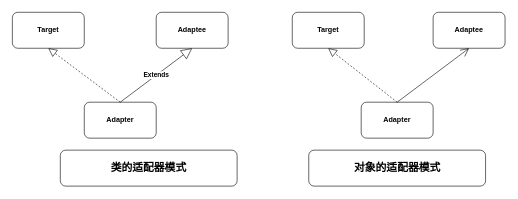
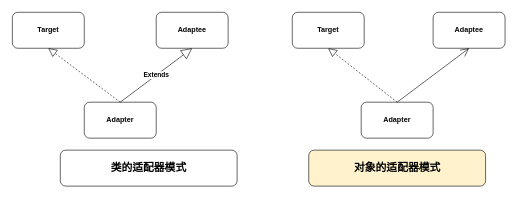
  <mxCell id="0" />
  <mxCell id="1" parent="0" />
  <mxCell id="2" value="Target" style="rounded=1;whiteSpace=wrap;html=1;fontStyle=1" vertex="1" parent="1"><mxGeometry x="20" y="20" width="120" height="60" as="geometry" /></mxCell>
  <mxCell id="3" value="Adaptee" style="rounded=1;whiteSpace=wrap;html=1;fontStyle=1" vertex="1" parent="1"><mxGeometry x="260" y="20" width="120" height="60" as="geometry" /></mxCell>
  <mxCell id="4" value="Target" style="rounded=1;whiteSpace=wrap;html=1;fontStyle=1" vertex="1" parent="1"><mxGeometry x="487" y="20" width="120" height="60" as="geometry" /></mxCell>
  <mxCell id="5" value="Adapter" style="rounded=1;whiteSpace=wrap;html=1;fontStyle=1" vertex="1" parent="1"><mxGeometry x="140" y="170" width="120" height="60" as="geometry" /></mxCell>
  <mxCell id="6" value="" style="endArrow=block;dashed=1;endFill=0;endSize=12;html=1;exitX=0.5;exitY=0;exitDx=0;exitDy=0;entryX=0.5;entryY=1;entryDx=0;entryDy=0;fontStyle=1" edge="1" parent="1" source="5" target="2"><mxGeometry width="160" relative="1" as="geometry"><mxPoint x="210" y="150" as="sourcePoint" /><mxPoint x="370" y="150" as="targetPoint" /></mxGeometry></mxCell>
  <mxCell id="7" value="Adaptee" style="rounded=1;whiteSpace=wrap;html=1;fontStyle=1" vertex="1" parent="1"><mxGeometry x="722" y="20" width="120" height="60" as="geometry" /></mxCell>
  <mxCell id="8" value="Adapter" style="rounded=1;whiteSpace=wrap;html=1;fontStyle=1" vertex="1" parent="1"><mxGeometry x="602" y="170" width="120" height="60" as="geometry" /></mxCell>
  <mxCell id="9" value="Extends" style="endArrow=block;endSize=16;endFill=0;html=1;exitX=0.5;exitY=0;exitDx=0;exitDy=0;entryX=0.5;entryY=1;entryDx=0;entryDy=0;fontStyle=1" edge="1" parent="1" source="5" target="3"><mxGeometry width="160" relative="1" as="geometry"><mxPoint x="360" y="130" as="sourcePoint" /><mxPoint x="520" y="130" as="targetPoint" /></mxGeometry></mxCell>
  <mxCell id="10" value="" style="endArrow=block;dashed=1;endFill=0;endSize=12;html=1;entryX=0.5;entryY=1;entryDx=0;entryDy=0;exitX=0.5;exitY=0;exitDx=0;exitDy=0;fontStyle=1" edge="1" parent="1" source="8" target="4"><mxGeometry width="160" relative="1" as="geometry"><mxPoint x="472" y="150" as="sourcePoint" /><mxPoint x="632" y="150" as="targetPoint" /></mxGeometry></mxCell>
  <mxCell id="11" value="" style="endArrow=open;endFill=1;endSize=12;html=1;exitX=0.5;exitY=0;exitDx=0;exitDy=0;entryX=0.5;entryY=1;entryDx=0;entryDy=0;fontStyle=1" edge="1" parent="1" source="8" target="7"><mxGeometry width="160" relative="1" as="geometry"><mxPoint x="692" y="120" as="sourcePoint" /><mxPoint x="852" y="120" as="targetPoint" /></mxGeometry></mxCell>
- <mxCell id="12" value="对象的适配器模式" style="rounded=1;whiteSpace=wrap;html=1;fontStyle=1;fontSize=18;" vertex="1" parent="1"><mxGeometry x="514.5" y="250" width="295" height="60" as="geometry" /></mxCell>
+ <mxCell id="12" value="对象的适配器模式" style="rounded=1;whiteSpace=wrap;html=1;fontStyle=1;fontSize=18;fillColor=#fff2cc;" vertex="1" parent="1"><mxGeometry x="514.5" y="250" width="295" height="60" as="geometry" /></mxCell>
  <mxCell id="13" value="类的适配器模式" style="rounded=1;whiteSpace=wrap;html=1;fontStyle=1;fontSize=18;" vertex="1" parent="1"><mxGeometry x="100" y="250" width="295" height="60" as="geometry" /></mxCell>
